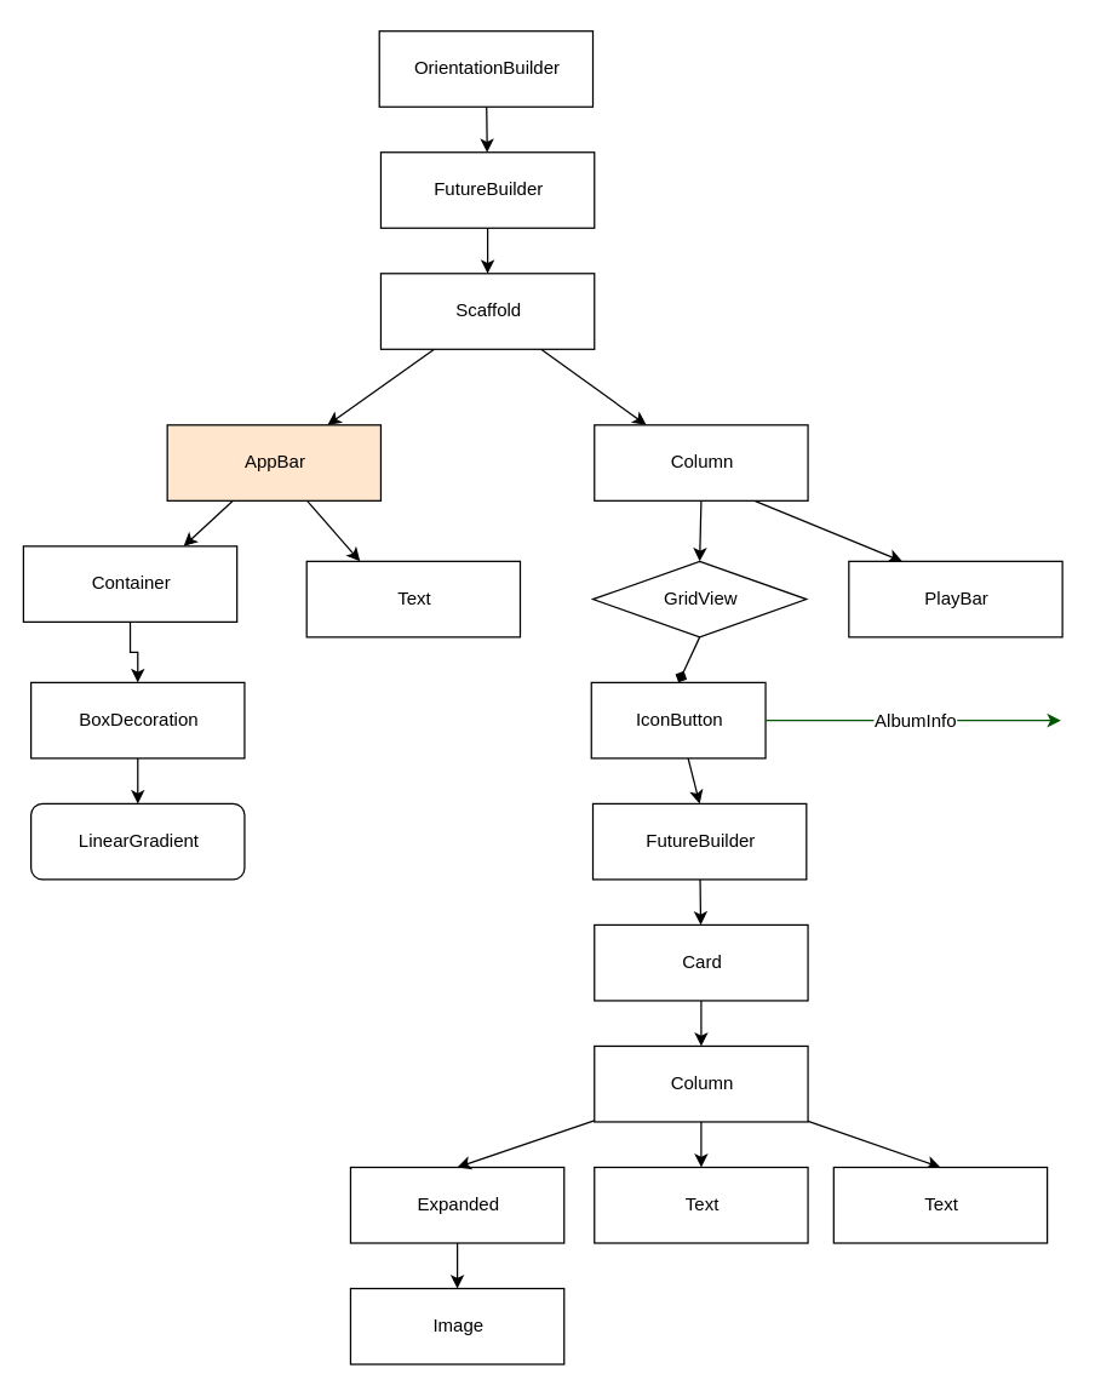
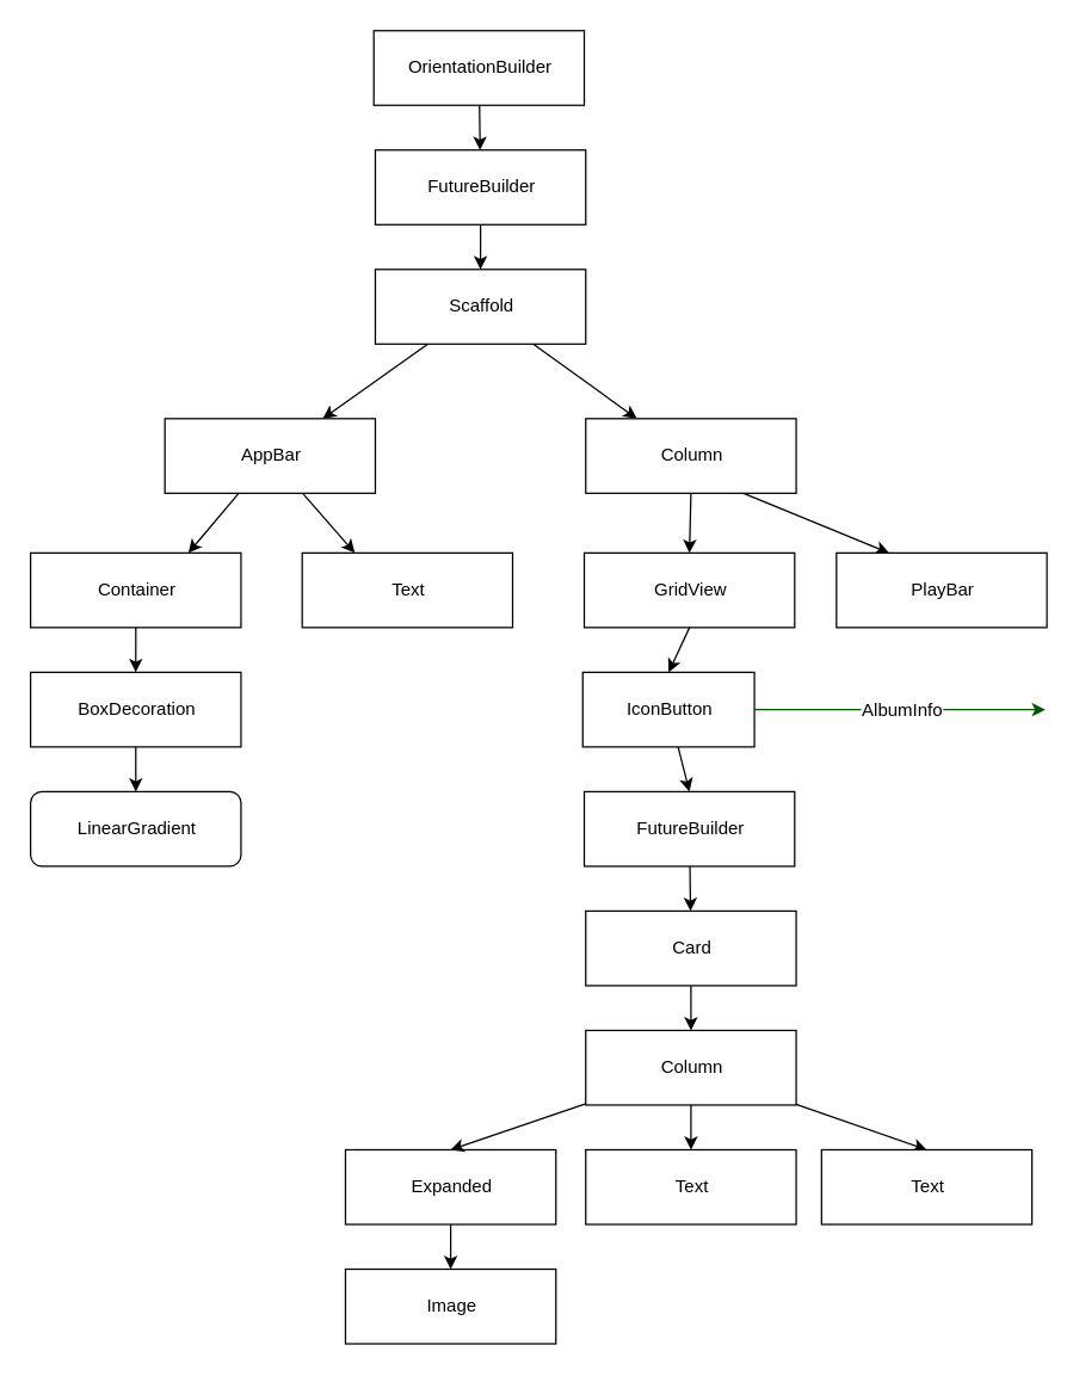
  <mxCell id="0" />
  <mxCell id="1" parent="0" />
  <mxCell id="2" style="edgeStyle=none;rounded=0;orthogonalLoop=1;jettySize=auto;html=1;exitX=0.25;exitY=1;exitDx=0;exitDy=0;" edge="1" parent="1" source="4" target="7"><mxGeometry relative="1" as="geometry" /></mxCell>
  <mxCell id="3" style="edgeStyle=none;rounded=0;orthogonalLoop=1;jettySize=auto;html=1;entryX=0.25;entryY=0;entryDx=0;entryDy=0;exitX=0.75;exitY=1;exitDx=0;exitDy=0;" edge="1" parent="1" source="4"><mxGeometry relative="1" as="geometry"><mxPoint x="426.25" y="280" as="targetPoint" /></mxGeometry></mxCell>
  <mxCell id="4" value="Scaffold" style="html=1;" vertex="1" parent="1"><mxGeometry x="251" y="180" width="141" height="50" as="geometry" /></mxCell>
  <mxCell id="5" style="edgeStyle=none;rounded=0;orthogonalLoop=1;jettySize=auto;html=1;entryX=0.75;entryY=0;entryDx=0;entryDy=0;" edge="1" parent="1" source="7" target="11"><mxGeometry relative="1" as="geometry" /></mxCell>
  <mxCell id="6" style="rounded=0;orthogonalLoop=1;jettySize=auto;html=1;entryX=0.25;entryY=0;entryDx=0;entryDy=0;" edge="1" parent="1" source="7" target="22"><mxGeometry relative="1" as="geometry" /></mxCell>
- <mxCell id="7" value="AppBar" style="html=1;fillColor=#ffe6cc;" vertex="1" parent="1"><mxGeometry x="110" y="280" width="141" height="50" as="geometry" /></mxCell>
+ <mxCell id="7" value="AppBar" style="html=1;" vertex="1" parent="1"><mxGeometry x="110" y="280" width="141" height="50" as="geometry" /></mxCell>
  <mxCell id="8" style="edgeStyle=none;rounded=0;orthogonalLoop=1;jettySize=auto;html=1;" edge="1" parent="1" source="9" target="12"><mxGeometry relative="1" as="geometry" /></mxCell>
  <mxCell id="9" value="BoxDecoration" style="html=1;" vertex="1" parent="1"><mxGeometry x="20" y="450" width="141" height="50" as="geometry" /></mxCell>
  <mxCell id="10" style="edgeStyle=orthogonalEdgeStyle;rounded=0;orthogonalLoop=1;jettySize=auto;html=1;entryX=0.5;entryY=0;entryDx=0;entryDy=0;" edge="1" parent="1" source="11" target="9"><mxGeometry relative="1" as="geometry" /></mxCell>
- <mxCell id="11" value="Container" style="html=1;" vertex="1" parent="1"><mxGeometry x="15" y="360" width="141" height="50" as="geometry" /></mxCell>
+ <mxCell id="11" value="Container" style="html=1;" vertex="1" parent="1"><mxGeometry x="20" y="370" width="141" height="50" as="geometry" /></mxCell>
  <mxCell id="12" value="LinearGradient" style="html=1;rounded=1;" vertex="1" parent="1"><mxGeometry x="20" y="530" width="141" height="50" as="geometry" /></mxCell>
  <mxCell id="13" style="edgeStyle=none;rounded=0;orthogonalLoop=1;jettySize=auto;html=1;exitX=0.5;exitY=1;exitDx=0;exitDy=0;entryX=0.5;entryY=0;entryDx=0;entryDy=0;" edge="1" parent="1" source="15" target="17"><mxGeometry relative="1" as="geometry" /></mxCell>
  <mxCell id="14" style="edgeStyle=none;rounded=0;orthogonalLoop=1;jettySize=auto;html=1;entryX=0.25;entryY=0;entryDx=0;entryDy=0;exitX=0.75;exitY=1;exitDx=0;exitDy=0;" edge="1" parent="1" source="15" target="27"><mxGeometry relative="1" as="geometry" /></mxCell>
  <mxCell id="15" value="Column" style="html=1;" vertex="1" parent="1"><mxGeometry x="392" y="280" width="141" height="50" as="geometry" /></mxCell>
- <mxCell id="16" style="edgeStyle=none;rounded=0;orthogonalLoop=1;jettySize=auto;html=1;entryX=0.5;entryY=0;entryDx=0;entryDy=0;exitX=0.5;exitY=1;exitDx=0;exitDy=0;endArrow=diamond;" edge="1" parent="1" source="17" target="21"><mxGeometry relative="1" as="geometry" /></mxCell>
- <mxCell id="17" value="GridView" style="rhombus;html=1;" vertex="1" parent="1"><mxGeometry x="391" y="370" width="141" height="50" as="geometry" /></mxCell>
+ <mxCell id="16" style="edgeStyle=none;rounded=0;orthogonalLoop=1;jettySize=auto;html=1;entryX=0.5;entryY=0;entryDx=0;entryDy=0;exitX=0.5;exitY=1;exitDx=0;exitDy=0;" edge="1" parent="1" source="17" target="21"><mxGeometry relative="1" as="geometry" /></mxCell>
+ <mxCell id="17" value="GridView" style="html=1;" vertex="1" parent="1"><mxGeometry x="391" y="370" width="141" height="50" as="geometry" /></mxCell>
  <mxCell id="18" style="edgeStyle=none;rounded=0;orthogonalLoop=1;jettySize=auto;html=1;" edge="1" parent="1" source="19" target="24"><mxGeometry relative="1" as="geometry" /></mxCell>
  <mxCell id="19" value="FutureBuilder" style="html=1;" vertex="1" parent="1"><mxGeometry x="391" y="530" width="141" height="50" as="geometry" /></mxCell>
  <mxCell id="20" style="edgeStyle=none;rounded=0;orthogonalLoop=1;jettySize=auto;html=1;entryX=0.5;entryY=0;entryDx=0;entryDy=0;" edge="1" parent="1" source="21" target="19"><mxGeometry relative="1" as="geometry"><mxPoint x="342.75" y="730" as="targetPoint" /></mxGeometry></mxCell>
  <mxCell id="21" value="IconButton" style="html=1;" vertex="1" parent="1"><mxGeometry x="390" y="450" width="115" height="50" as="geometry" /></mxCell>
  <mxCell id="22" value="Text" style="html=1;" vertex="1" parent="1"><mxGeometry x="202" y="370" width="141" height="50" as="geometry" /></mxCell>
  <mxCell id="23" style="edgeStyle=none;rounded=0;orthogonalLoop=1;jettySize=auto;html=1;" edge="1" parent="1" source="24" target="36"><mxGeometry relative="1" as="geometry" /></mxCell>
  <mxCell id="24" value="Card" style="html=1;" vertex="1" parent="1"><mxGeometry x="392" y="610" width="141" height="50" as="geometry" /></mxCell>
  <mxCell id="25" style="edgeStyle=none;rounded=0;orthogonalLoop=1;jettySize=auto;html=1;" edge="1" parent="1" source="26" target="32"><mxGeometry relative="1" as="geometry" /></mxCell>
  <mxCell id="26" value="OrientationBuilder" style="html=1;" vertex="1" parent="1"><mxGeometry x="250" y="20" width="141" height="50" as="geometry" /></mxCell>
  <mxCell id="27" value="PlayBar" style="html=1;" vertex="1" parent="1"><mxGeometry x="560" y="370" width="141" height="50" as="geometry" /></mxCell>
  <mxCell id="28" value="Image" style="html=1;" vertex="1" parent="1"><mxGeometry x="231" y="850" width="141" height="50" as="geometry" /></mxCell>
  <mxCell id="29" style="edgeStyle=none;rounded=0;orthogonalLoop=1;jettySize=auto;html=1;" edge="1" parent="1" source="30" target="28"><mxGeometry relative="1" as="geometry" /></mxCell>
  <mxCell id="30" value="Expanded" style="html=1;" vertex="1" parent="1"><mxGeometry x="231" y="770" width="141" height="50" as="geometry" /></mxCell>
  <mxCell id="31" style="edgeStyle=none;rounded=0;orthogonalLoop=1;jettySize=auto;html=1;" edge="1" parent="1" source="32" target="4"><mxGeometry relative="1" as="geometry" /></mxCell>
  <mxCell id="32" value="FutureBuilder" style="html=1;" vertex="1" parent="1"><mxGeometry x="251" y="100" width="141" height="50" as="geometry" /></mxCell>
  <mxCell id="33" style="edgeStyle=none;rounded=0;orthogonalLoop=1;jettySize=auto;html=1;entryX=0.5;entryY=0;entryDx=0;entryDy=0;" edge="1" parent="1" source="36" target="30"><mxGeometry relative="1" as="geometry" /></mxCell>
  <mxCell id="34" style="edgeStyle=none;rounded=0;orthogonalLoop=1;jettySize=auto;html=1;entryX=0.5;entryY=0;entryDx=0;entryDy=0;" edge="1" parent="1" source="36" target="37"><mxGeometry relative="1" as="geometry" /></mxCell>
  <mxCell id="35" style="edgeStyle=none;rounded=0;orthogonalLoop=1;jettySize=auto;html=1;entryX=0.5;entryY=0;entryDx=0;entryDy=0;" edge="1" parent="1" source="36" target="38"><mxGeometry relative="1" as="geometry" /></mxCell>
  <mxCell id="36" value="Column" style="html=1;" vertex="1" parent="1"><mxGeometry x="392" y="690" width="141" height="50" as="geometry" /></mxCell>
  <mxCell id="37" value="Text" style="html=1;" vertex="1" parent="1"><mxGeometry x="392" y="770" width="141" height="50" as="geometry" /></mxCell>
  <mxCell id="38" value="Text" style="html=1;" vertex="1" parent="1"><mxGeometry x="550" y="770" width="141" height="50" as="geometry" /></mxCell>
  <mxCell id="39" value="" style="endArrow=classic;html=1;rounded=0;fontSize=12;fillColor=#008a00;strokeColor=#005700;exitX=1;exitY=0.5;exitDx=0;exitDy=0;" edge="1" parent="1" source="21"><mxGeometry relative="1" as="geometry"><mxPoint x="530" y="480" as="sourcePoint" /><mxPoint x="700" y="475" as="targetPoint" /></mxGeometry></mxCell>
  <mxCell id="40" value="&lt;div&gt;AlbumInfo&lt;/div&gt;" style="edgeLabel;resizable=0;html=1;align=center;verticalAlign=middle;fontSize=12;" connectable="0" vertex="1" parent="39"><mxGeometry relative="1" as="geometry" /></mxCell>
